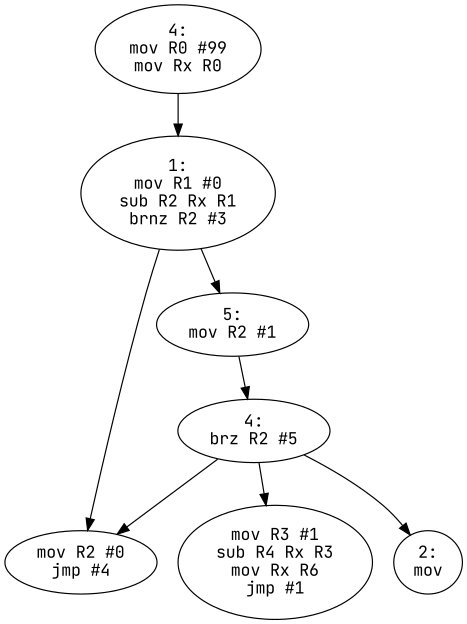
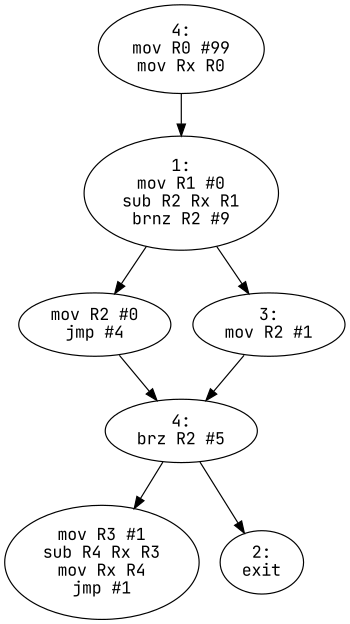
  digraph {
    fontname="JetBrains Mono"
    node [fontname="JetBrains Mono"]
    edge [fontname="JetBrains Mono"]
    n1 [label="4:\nmov R0 #99\nmov Rx R0\n"]
-   n2 [label="1:\nmov R1 #0\nsub R2 Rx R1\nbrnz R2 #3\n"]
+   n2 [label="1:\nmov R1 #0\nsub R2 Rx R1\nbrnz R2 #9\n"]
    n3 [label="mov R2 #0\njmp #4\n"]
-   n4 [label="5:\nmov R2 #1\n"]
+   n4 [label="3:\nmov R2 #1\n"]
    n5 [label="4:\nbrz R2 #5\n"]
-   n6 [label="mov R3 #1\nsub R4 Rx R3\nmov Rx R6\njmp #1\n"]
-   n7 [label="2:\nmov\n"]
+   n6 [label="mov R3 #1\nsub R4 Rx R3\nmov Rx R4\njmp #1\n"]
+   n7 [label="2:\nexit\n"]
    n1 -> n2
    n2 -> n3
    n2 -> n4
-   n5 -> n3
+   n3 -> n5
    n4 -> n5
    n5 -> n6
    n5 -> n7
  }
